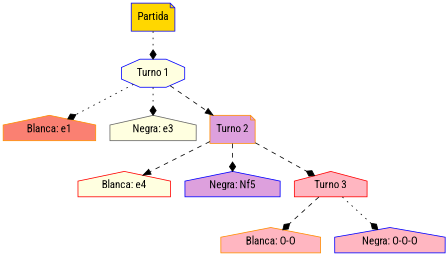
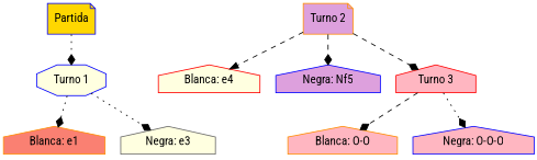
  digraph {
    fontname="Roboto Condensed"
    node [color=blue fillcolor=lightyellow fontname="Roboto Condensed" shape=house style=filled]
    edge [arrowhead=diamond fontname="Roboto Condensed" style=dashed]
    Partida [fillcolor=gold shape=note]
    "Turno 1" [shape=octagon]
    "Blanca: e1" [color=darkorange fillcolor=salmon]
    "Negra: e3" [color=gray40]
    "Turno 2" [color=darkorange fillcolor=plum shape=note]
    "Blanca: e4" [color=red]
    "Negra: Nf5" [fillcolor=plum]
    "Turno 3" [color=red fillcolor=lightpink]
    "Blanca: O-O" [color=darkorange fillcolor=lightpink]
    "Negra: O-O-O" [fillcolor=lightpink]
    Partida -> "Turno 1" [style=dotted]
    "Turno 1" -> "Blanca: e1" [style=dotted]
    "Turno 1" -> "Negra: e3" [style=dotted]
-   "Turno 1" -> "Turno 2" [arrowhead=normal]
    "Turno 2" -> "Blanca: e4" [arrowhead=normal]
    "Turno 2" -> "Negra: Nf5"
    "Turno 2" -> "Turno 3"
    "Turno 3" -> "Blanca: O-O"
    "Turno 3" -> "Negra: O-O-O" [style=dotted]
  }
